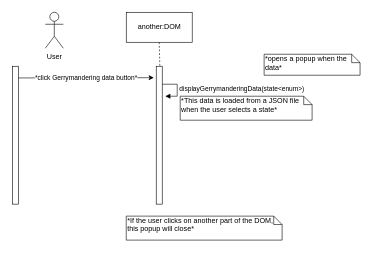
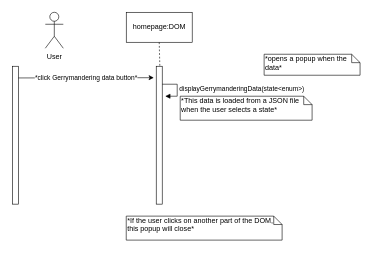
  <mxCell id="0" />
  <mxCell id="1" parent="0" />
  <mxCell id="2" value="" style="html=1;points=[];perimeter=orthogonalPerimeter;" vertex="1" parent="1"><mxGeometry x="260" y="110" width="10" height="230" as="geometry" /></mxCell>
- <mxCell id="3" value="another:DOM" style="html=1;" vertex="1" parent="1"><mxGeometry x="210" y="20" width="110" height="50" as="geometry" /></mxCell>
+ <mxCell id="3" value="homepage:DOM" style="html=1;" vertex="1" parent="1"><mxGeometry x="210" y="20" width="110" height="50" as="geometry" /></mxCell>
  <mxCell id="4" value="" style="endArrow=none;dashed=1;html=1;entryX=0.5;entryY=1;entryDx=0;entryDy=0;exitX=0.6;exitY=-0.004;exitDx=0;exitDy=0;exitPerimeter=0;" edge="1" parent="1" source="2" target="3"><mxGeometry width="50" height="50" relative="1" as="geometry"><mxPoint x="60" y="280" as="sourcePoint" /><mxPoint x="110" y="230" as="targetPoint" /></mxGeometry></mxCell>
  <mxCell id="5" value="displayGerrymanderingData(state&amp;lt;enum&amp;gt;)" style="edgeStyle=orthogonalEdgeStyle;html=1;align=left;spacingLeft=2;endArrow=block;rounded=0;entryX=1;entryY=0;" edge="1" parent="1"><mxGeometry relative="1" as="geometry"><mxPoint x="270" y="140" as="sourcePoint" /><Array as="points"><mxPoint x="295" y="140" /></Array><mxPoint x="275" y="160" as="targetPoint" /></mxGeometry></mxCell>
  <mxCell id="6" value="User" style="shape=umlActor;verticalLabelPosition=bottom;labelBackgroundColor=#ffffff;verticalAlign=top;html=1;outlineConnect=0;" vertex="1" parent="1"><mxGeometry x="75" y="20" width="30" height="60" as="geometry" /></mxCell>
  <mxCell id="7" value="" style="html=1;points=[];perimeter=orthogonalPerimeter;" vertex="1" parent="1"><mxGeometry x="20" y="110" width="10" height="230" as="geometry" /></mxCell>
  <mxCell id="8" value="*click Gerrymandering data button*&lt;br&gt;" style="endArrow=classic;html=1;entryX=-0.4;entryY=0.083;entryDx=0;entryDy=0;entryPerimeter=0;" edge="1" parent="1" target="2"><mxGeometry width="50" height="50" relative="1" as="geometry"><mxPoint x="30" y="129.5" as="sourcePoint" /><mxPoint x="110" y="129.5" as="targetPoint" /></mxGeometry></mxCell>
  <mxCell id="9" value="*This data is loaded from a JSON file when the user selects a state*&lt;br&gt;" style="shape=note;whiteSpace=wrap;html=1;size=14;verticalAlign=top;align=left;spacingTop=-6;" vertex="1" parent="1"><mxGeometry x="300" y="160" width="220" height="40" as="geometry" /></mxCell>
  <mxCell id="10" value="*opens a popup when the data*" style="shape=note;whiteSpace=wrap;html=1;size=14;verticalAlign=top;align=left;spacingTop=-6;" vertex="1" parent="1"><mxGeometry x="440" y="90" width="160" height="35" as="geometry" /></mxCell>
  <mxCell id="11" value="*If the user clicks on another part of the DOM, this popup will close*" style="shape=note;whiteSpace=wrap;html=1;size=14;verticalAlign=top;align=left;spacingTop=-6;" vertex="1" parent="1"><mxGeometry x="210" y="360" width="260" height="40" as="geometry" /></mxCell>
